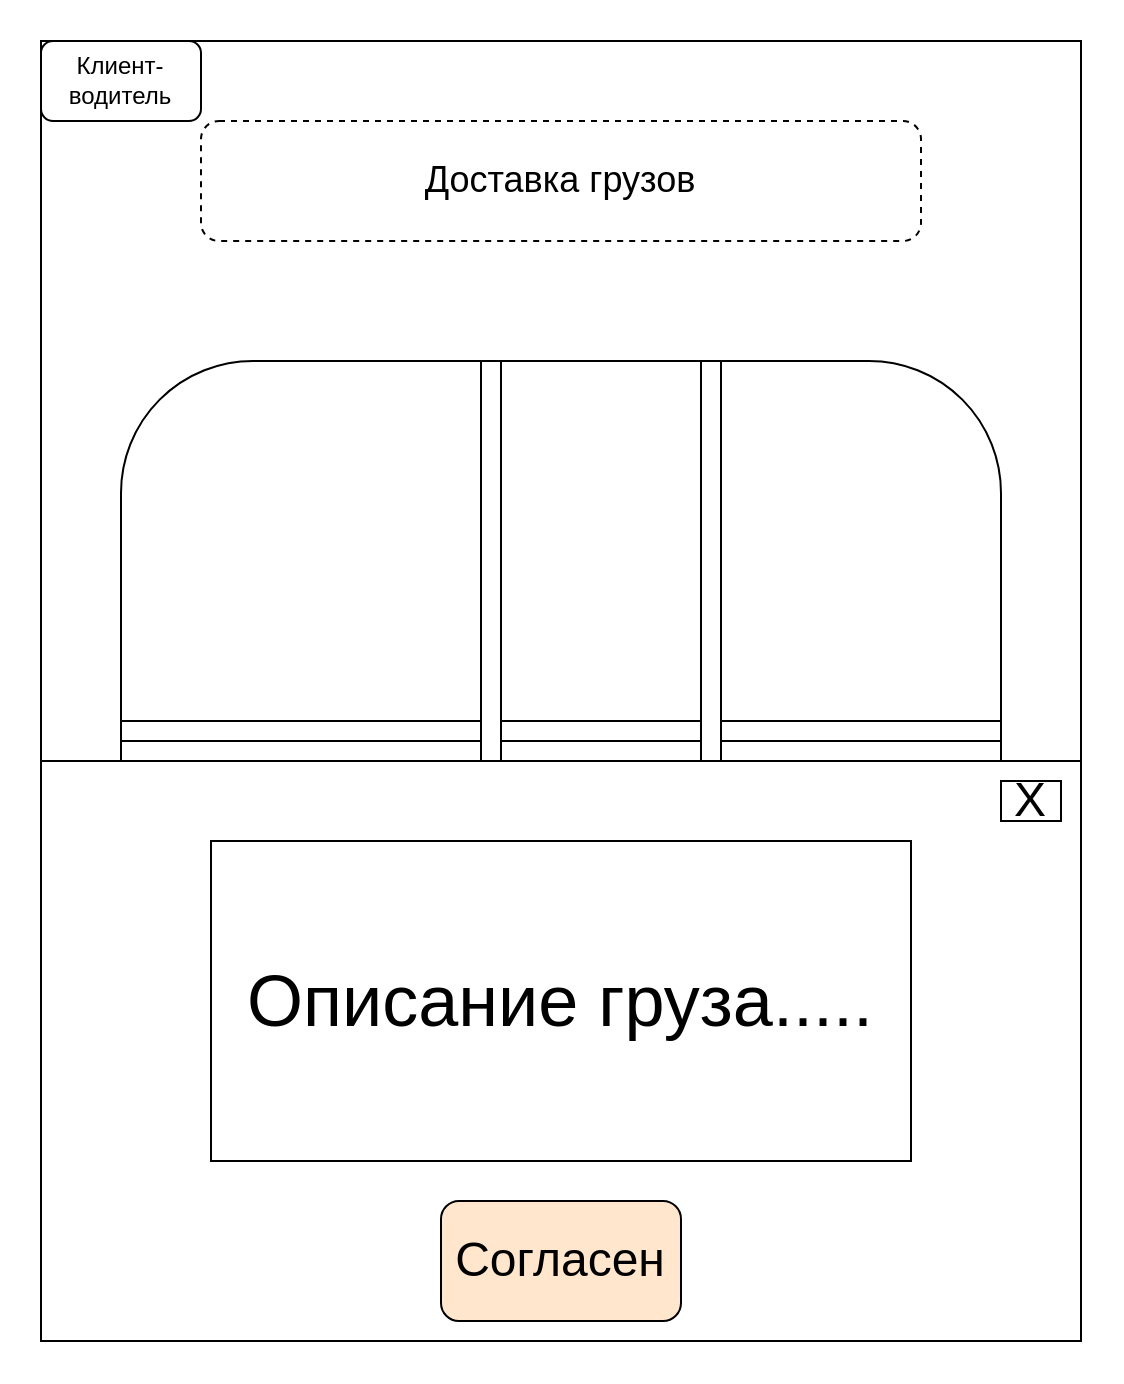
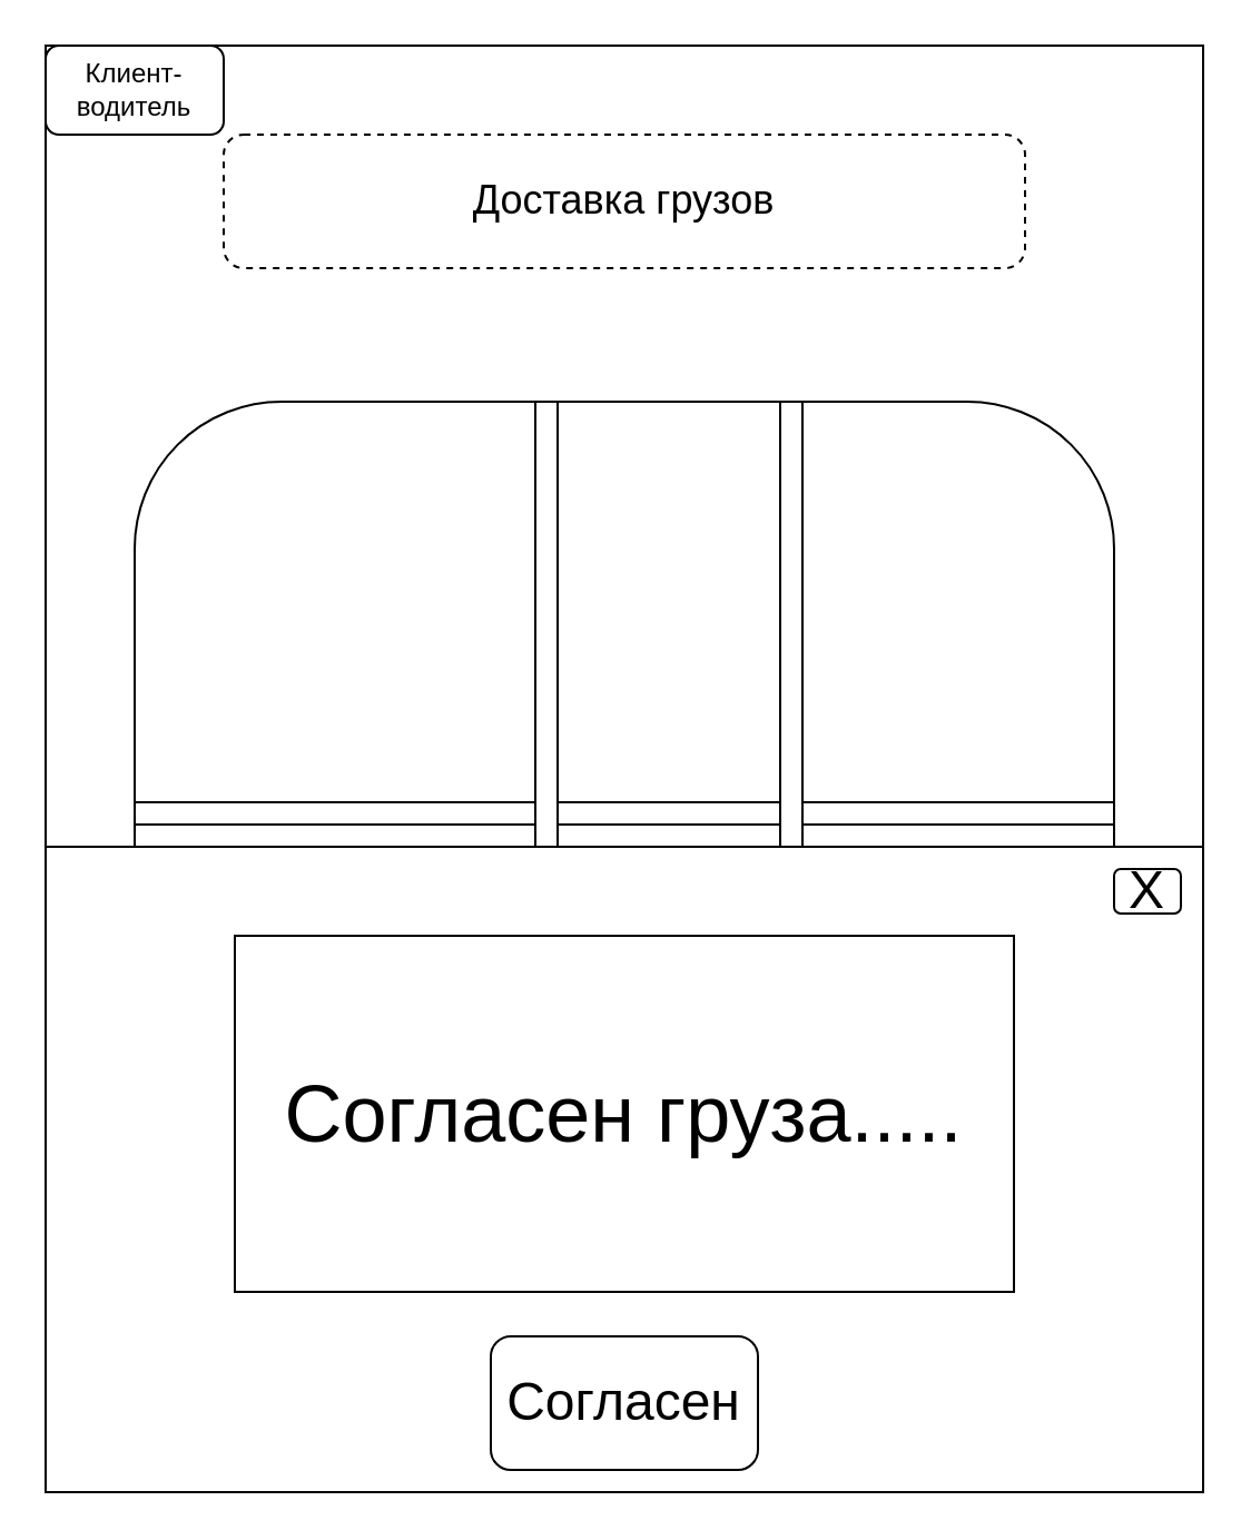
  <mxCell id="0" />
  <mxCell id="1" parent="0" />
  <mxCell id="2" value="" style="rounded=0;whiteSpace=wrap;html=1;" vertex="1" parent="1"><mxGeometry x="20" y="20" width="520" height="650" as="geometry" /></mxCell>
  <mxCell id="3" value="" style="rounded=1;whiteSpace=wrap;html=1;" vertex="1" parent="1"><mxGeometry x="60" y="180" width="440" height="470" as="geometry" /></mxCell>
  <mxCell id="4" value="&lt;font style=&quot;font-size: 18px&quot;&gt;Доставка грузов&lt;/font&gt;" style="rounded=1;whiteSpace=wrap;html=1;dashed=1;" vertex="1" parent="1"><mxGeometry x="100" y="60" width="360" height="60" as="geometry" /></mxCell>
  <mxCell id="5" value="" style="rounded=0;whiteSpace=wrap;html=1;" vertex="1" parent="1"><mxGeometry x="60" y="360" width="440" height="10" as="geometry" /></mxCell>
  <mxCell id="6" value="" style="rounded=0;whiteSpace=wrap;html=1;" vertex="1" parent="1"><mxGeometry x="240" y="180" width="10" height="470" as="geometry" /></mxCell>
  <mxCell id="7" value="" style="rounded=0;whiteSpace=wrap;html=1;" vertex="1" parent="1"><mxGeometry x="350" y="180" width="10" height="470" as="geometry" /></mxCell>
  <mxCell id="8" value="" style="rounded=0;whiteSpace=wrap;html=1;" vertex="1" parent="1"><mxGeometry x="20" y="380" width="520" height="290" as="geometry" /></mxCell>
- <mxCell id="9" value="&lt;font style=&quot;font-size: 24px&quot;&gt;Согласен&lt;/font&gt;" style="rounded=1;whiteSpace=wrap;html=1;fillColor=#ffe6cc;" vertex="1" parent="1"><mxGeometry x="220" y="600" width="120" height="60" as="geometry" /></mxCell>
+ <mxCell id="9" value="&lt;font style=&quot;font-size: 24px&quot;&gt;Согласен&lt;/font&gt;" style="rounded=1;whiteSpace=wrap;html=1;" vertex="1" parent="1"><mxGeometry x="220" y="600" width="120" height="60" as="geometry" /></mxCell>
  <mxCell id="10" value="Клиент-водитель" style="whiteSpace=wrap;html=1;rounded=1;" vertex="1" parent="1"><mxGeometry x="20" y="20" width="80" height="40" as="geometry" /></mxCell>
- <mxCell id="11" value="&lt;font style=&quot;font-size: 24px&quot;&gt;X&lt;/font&gt;" style="whiteSpace=wrap;html=1;strokeColor=#000000;fillColor=#FFFFFF;rounded=0;" vertex="1" parent="1"><mxGeometry x="500" y="390" width="30" height="20" as="geometry" /></mxCell>
- <mxCell id="12" value="&lt;font style=&quot;font-size: 36px&quot;&gt;Описание груза.....&lt;/font&gt;" style="rounded=0;whiteSpace=wrap;html=1;strokeColor=#000000;fillColor=#FFFFFF;" vertex="1" parent="1"><mxGeometry x="105" y="420" width="350" height="160" as="geometry" /></mxCell>
+ <mxCell id="11" value="&lt;font style=&quot;font-size: 24px&quot;&gt;X&lt;/font&gt;" style="rounded=1;whiteSpace=wrap;html=1;strokeColor=#000000;fillColor=#FFFFFF;" vertex="1" parent="1"><mxGeometry x="500" y="390" width="30" height="20" as="geometry" /></mxCell>
+ <mxCell id="12" value="&lt;font style=&quot;font-size: 36px&quot;&gt;Согласен груза.....&lt;/font&gt;" style="rounded=0;whiteSpace=wrap;html=1;strokeColor=#000000;fillColor=#FFFFFF;" vertex="1" parent="1"><mxGeometry x="105" y="420" width="350" height="160" as="geometry" /></mxCell>
